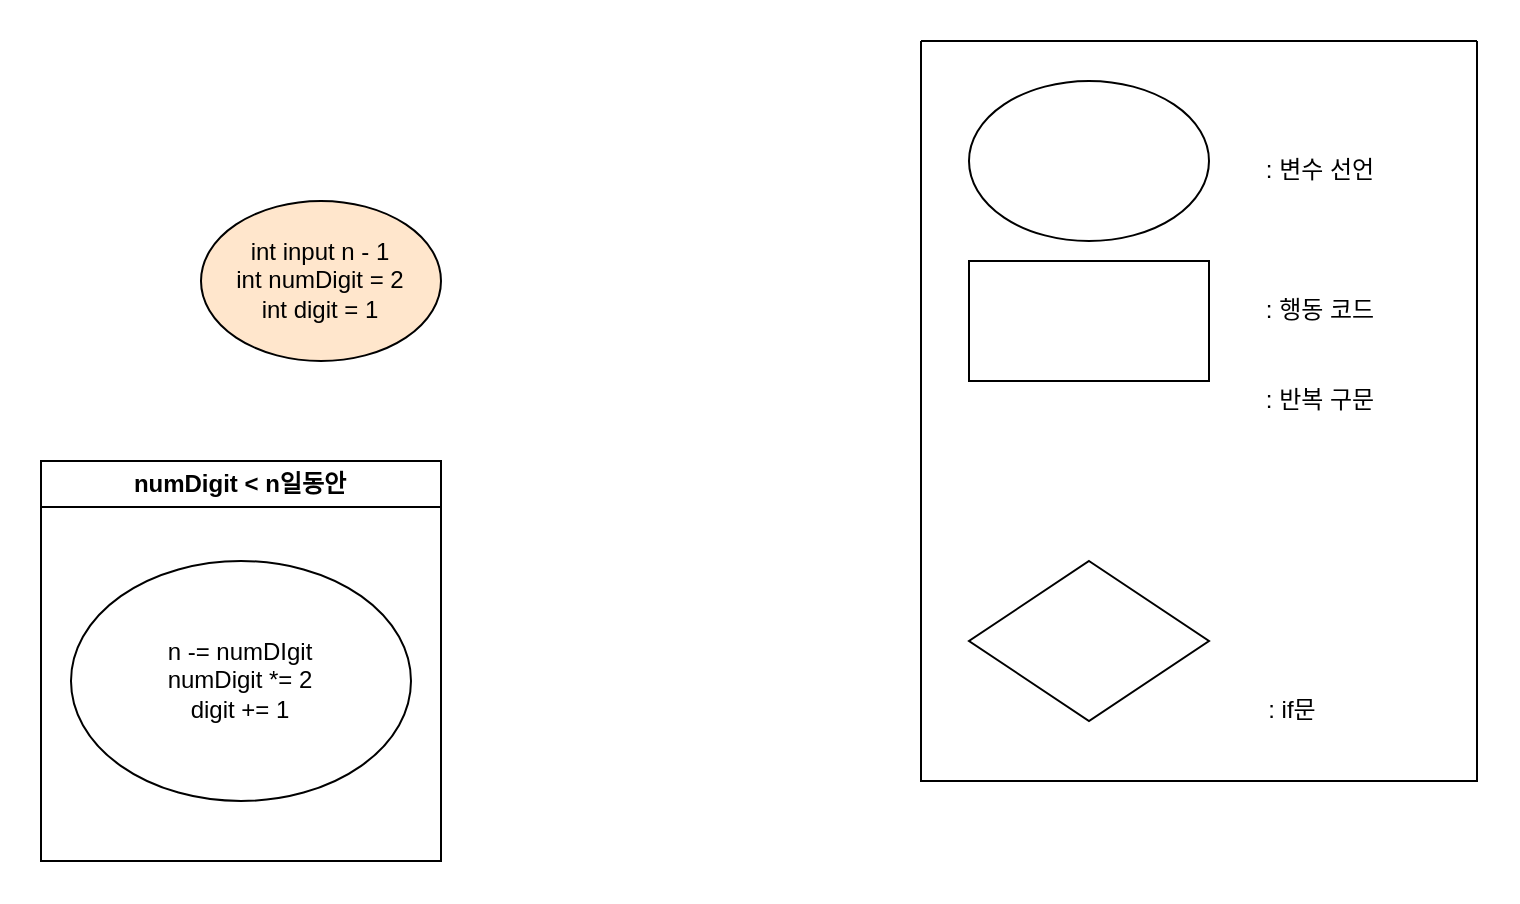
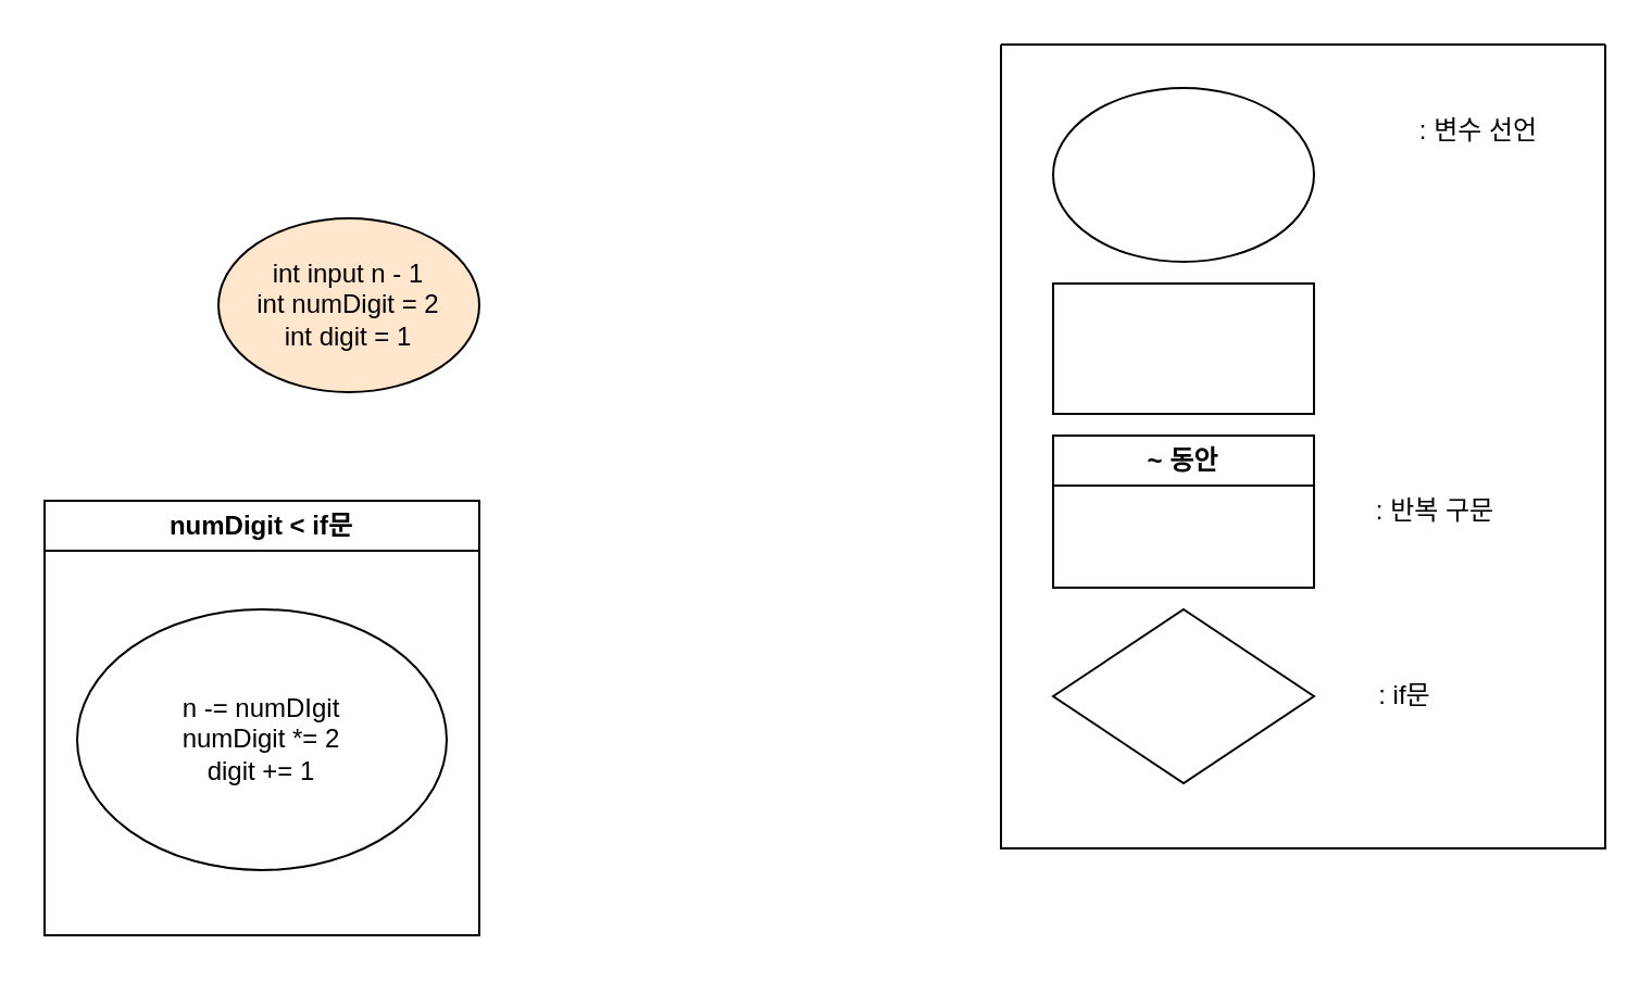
  <mxCell id="0" />
  <mxCell id="1" parent="0" />
  <mxCell id="2" value="" style="swimlane;startSize=0;" vertex="1" parent="1"><mxGeometry x="460" y="20" width="278" height="370" as="geometry" /></mxCell>
  <mxCell id="3" value="" style="ellipse;whiteSpace=wrap;html=1;" vertex="1" parent="2"><mxGeometry x="24" y="20" width="120" height="80" as="geometry" /></mxCell>
- <mxCell id="4" value=": 변수 선언" style="text;html=1;align=center;verticalAlign=middle;whiteSpace=wrap;rounded=0;" vertex="1" parent="2"><mxGeometry x="170" y="50" width="60" height="30" as="geometry" /></mxCell>
+ <mxCell id="4" value=": 변수 선언" style="text;html=1;align=center;verticalAlign=middle;whiteSpace=wrap;rounded=0;" vertex="1" parent="2"><mxGeometry x="190" y="25" width="60" height="30" as="geometry" /></mxCell>
  <mxCell id="5" value="" style="rounded=0;whiteSpace=wrap;html=1;" vertex="1" parent="2"><mxGeometry x="24" y="110" width="120" height="60" as="geometry" /></mxCell>
- <mxCell id="6" value=": 행동 코드" style="text;html=1;align=center;verticalAlign=middle;whiteSpace=wrap;rounded=0;" vertex="1" parent="2"><mxGeometry x="170" y="120" width="60" height="30" as="geometry" /></mxCell>
- <mxCell id="8" value=": 반복 구문" style="text;html=1;align=center;verticalAlign=middle;whiteSpace=wrap;rounded=0;" vertex="1" parent="2"><mxGeometry x="170" y="165" width="60" height="30" as="geometry" /></mxCell>
+ <mxCell id="7" value="~ 동안" style="swimlane;whiteSpace=wrap;html=1;" vertex="1" parent="2"><mxGeometry x="24" y="180" width="120" height="70" as="geometry" /></mxCell>
+ <mxCell id="8" value=": 반복 구문" style="text;html=1;align=center;verticalAlign=middle;whiteSpace=wrap;rounded=0;" vertex="1" parent="2"><mxGeometry x="170" y="200" width="60" height="30" as="geometry" /></mxCell>
  <mxCell id="9" value="" style="rhombus;whiteSpace=wrap;html=1;" vertex="1" parent="2"><mxGeometry x="24" y="260" width="120" height="80" as="geometry" /></mxCell>
- <mxCell id="10" value=": if문" style="text;html=1;align=center;verticalAlign=middle;whiteSpace=wrap;rounded=0;" vertex="1" parent="2"><mxGeometry x="156" y="320" width="60" height="30" as="geometry" /></mxCell>
+ <mxCell id="10" value=": if문" style="text;html=1;align=center;verticalAlign=middle;whiteSpace=wrap;rounded=0;" vertex="1" parent="2"><mxGeometry x="156" y="285" width="60" height="30" as="geometry" /></mxCell>
  <mxCell id="11" value="int input n - 1&lt;br&gt;int numDigit = 2&lt;br&gt;int digit = 1" style="ellipse;whiteSpace=wrap;html=1;fillColor=#ffe6cc;" vertex="1" parent="1"><mxGeometry x="100" y="100" width="120" height="80" as="geometry" /></mxCell>
  <mxCell id="12" value="" style="group" vertex="1" connectable="0" parent="1"><mxGeometry x="20" y="230" width="424" height="200" as="geometry" /></mxCell>
- <mxCell id="13" value="numDigit &amp;lt; n일동안" style="swimlane;whiteSpace=wrap;html=1;startSize=23;" vertex="1" parent="12"><mxGeometry width="200" height="200" as="geometry" /></mxCell>
+ <mxCell id="13" value="numDigit &amp;lt; if문" style="swimlane;whiteSpace=wrap;html=1;startSize=23;" vertex="1" parent="12"><mxGeometry width="200" height="200" as="geometry" /></mxCell>
  <mxCell id="14" value="n -= numDIgit&lt;br&gt;numDigit *= 2&lt;br&gt;digit += 1" style="ellipse;whiteSpace=wrap;html=1;" vertex="1" parent="13"><mxGeometry x="15" y="50" width="170" height="120" as="geometry" /></mxCell>
